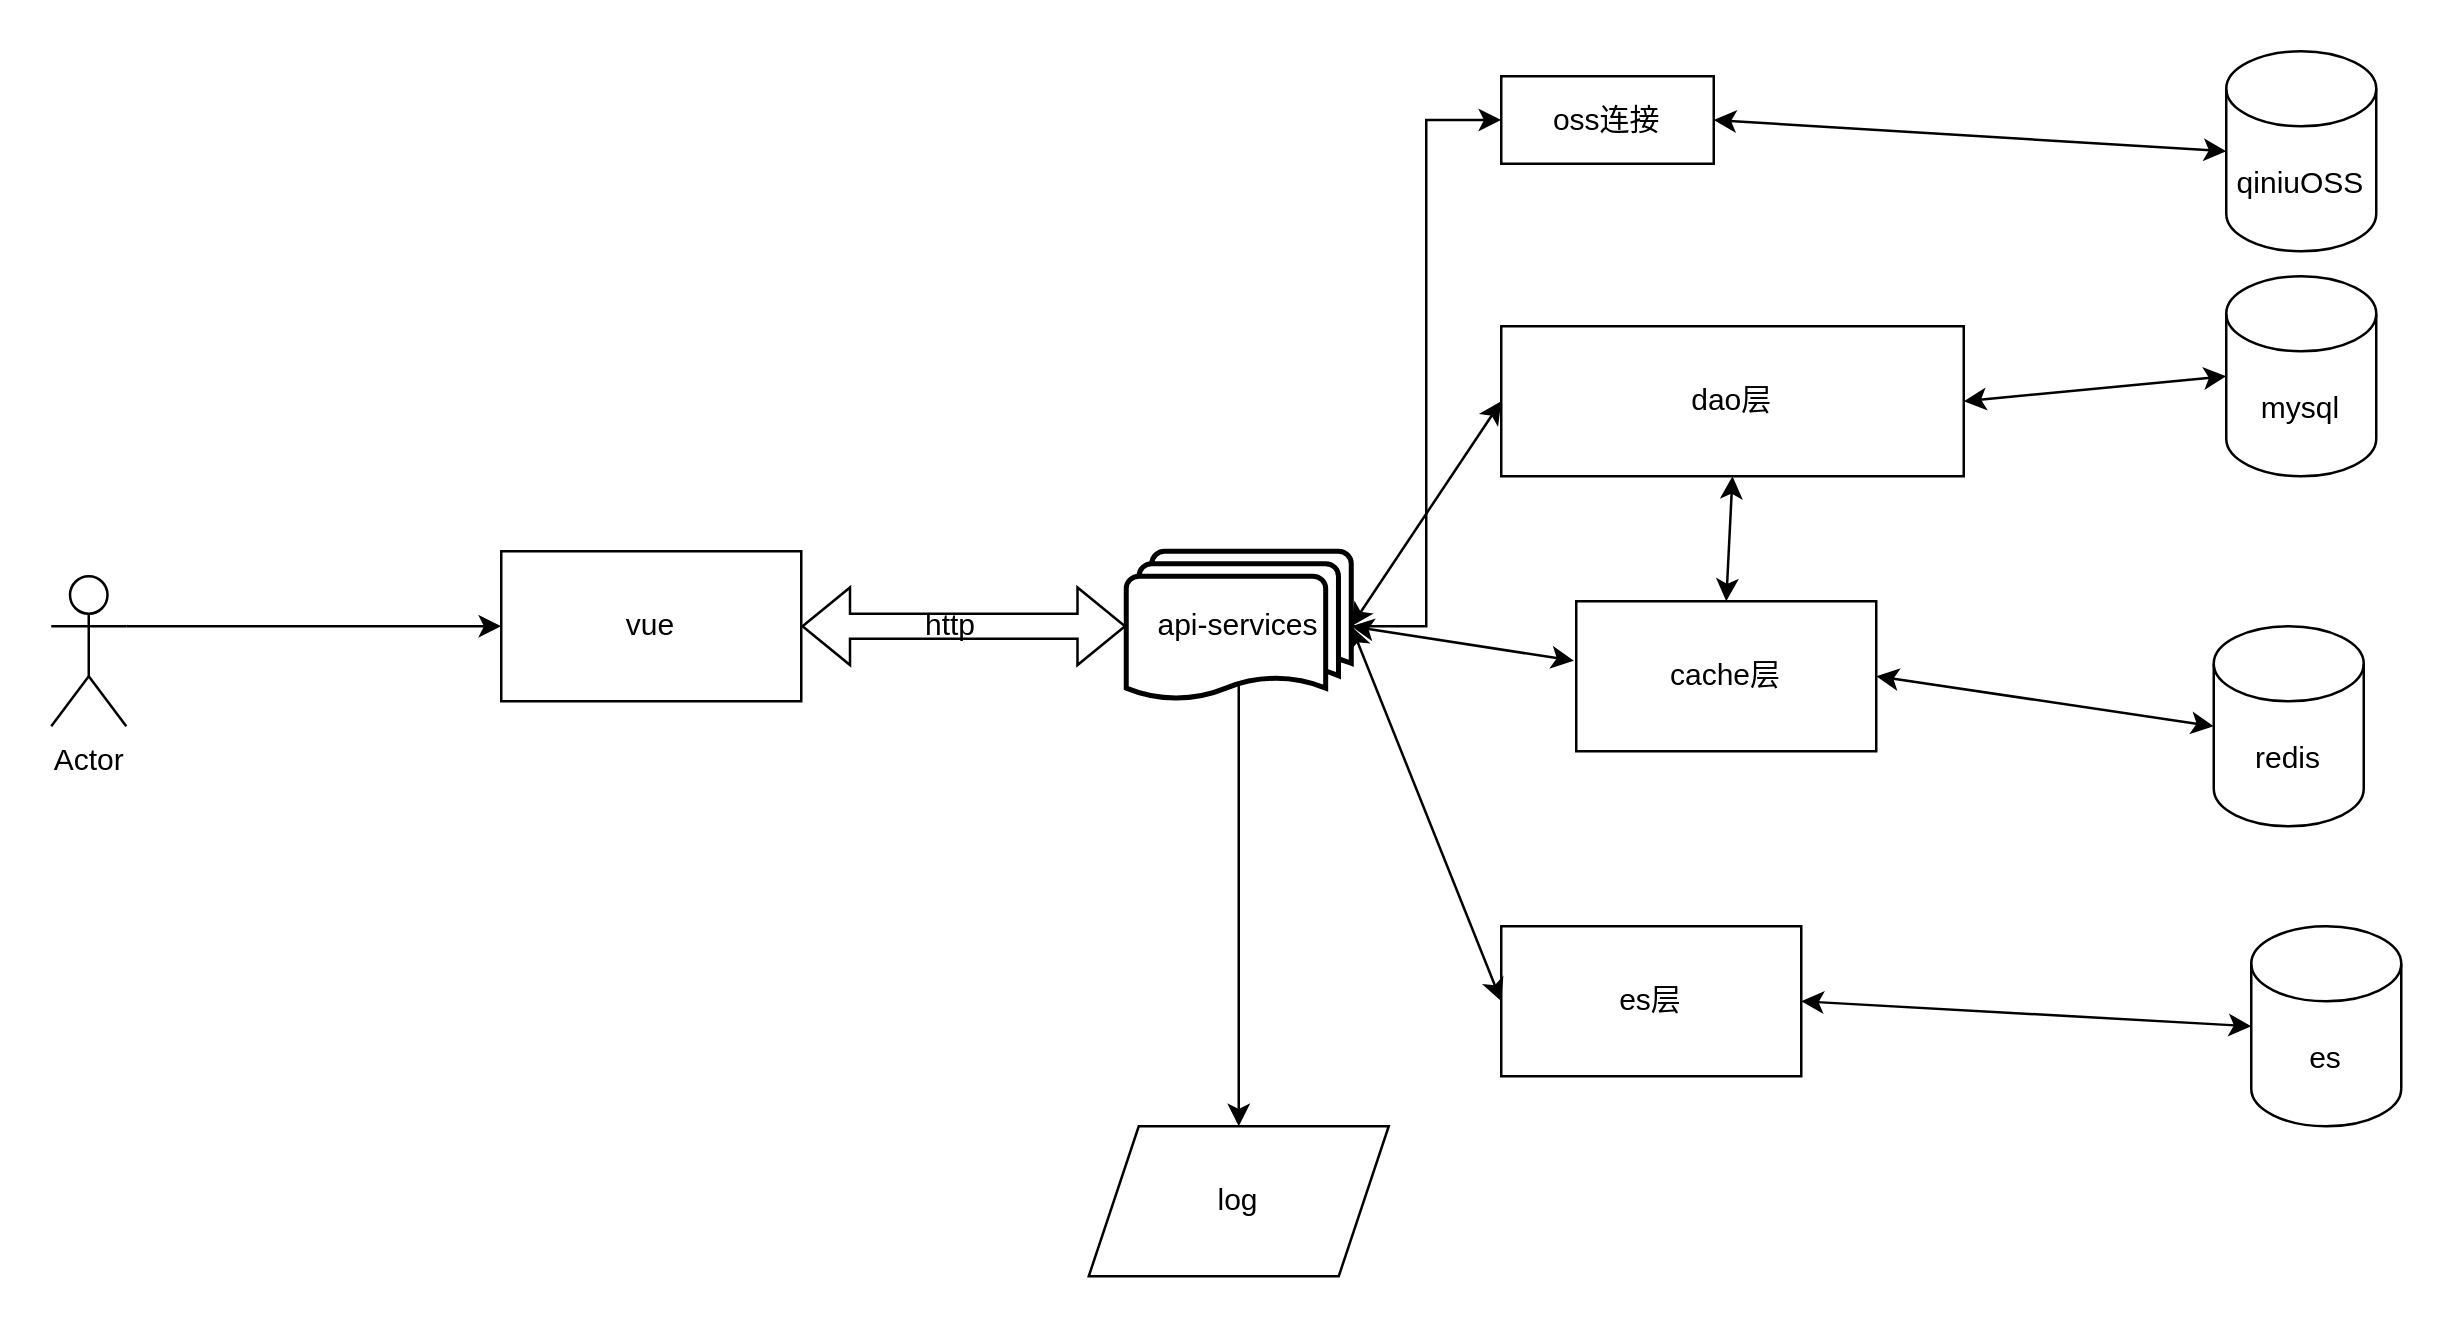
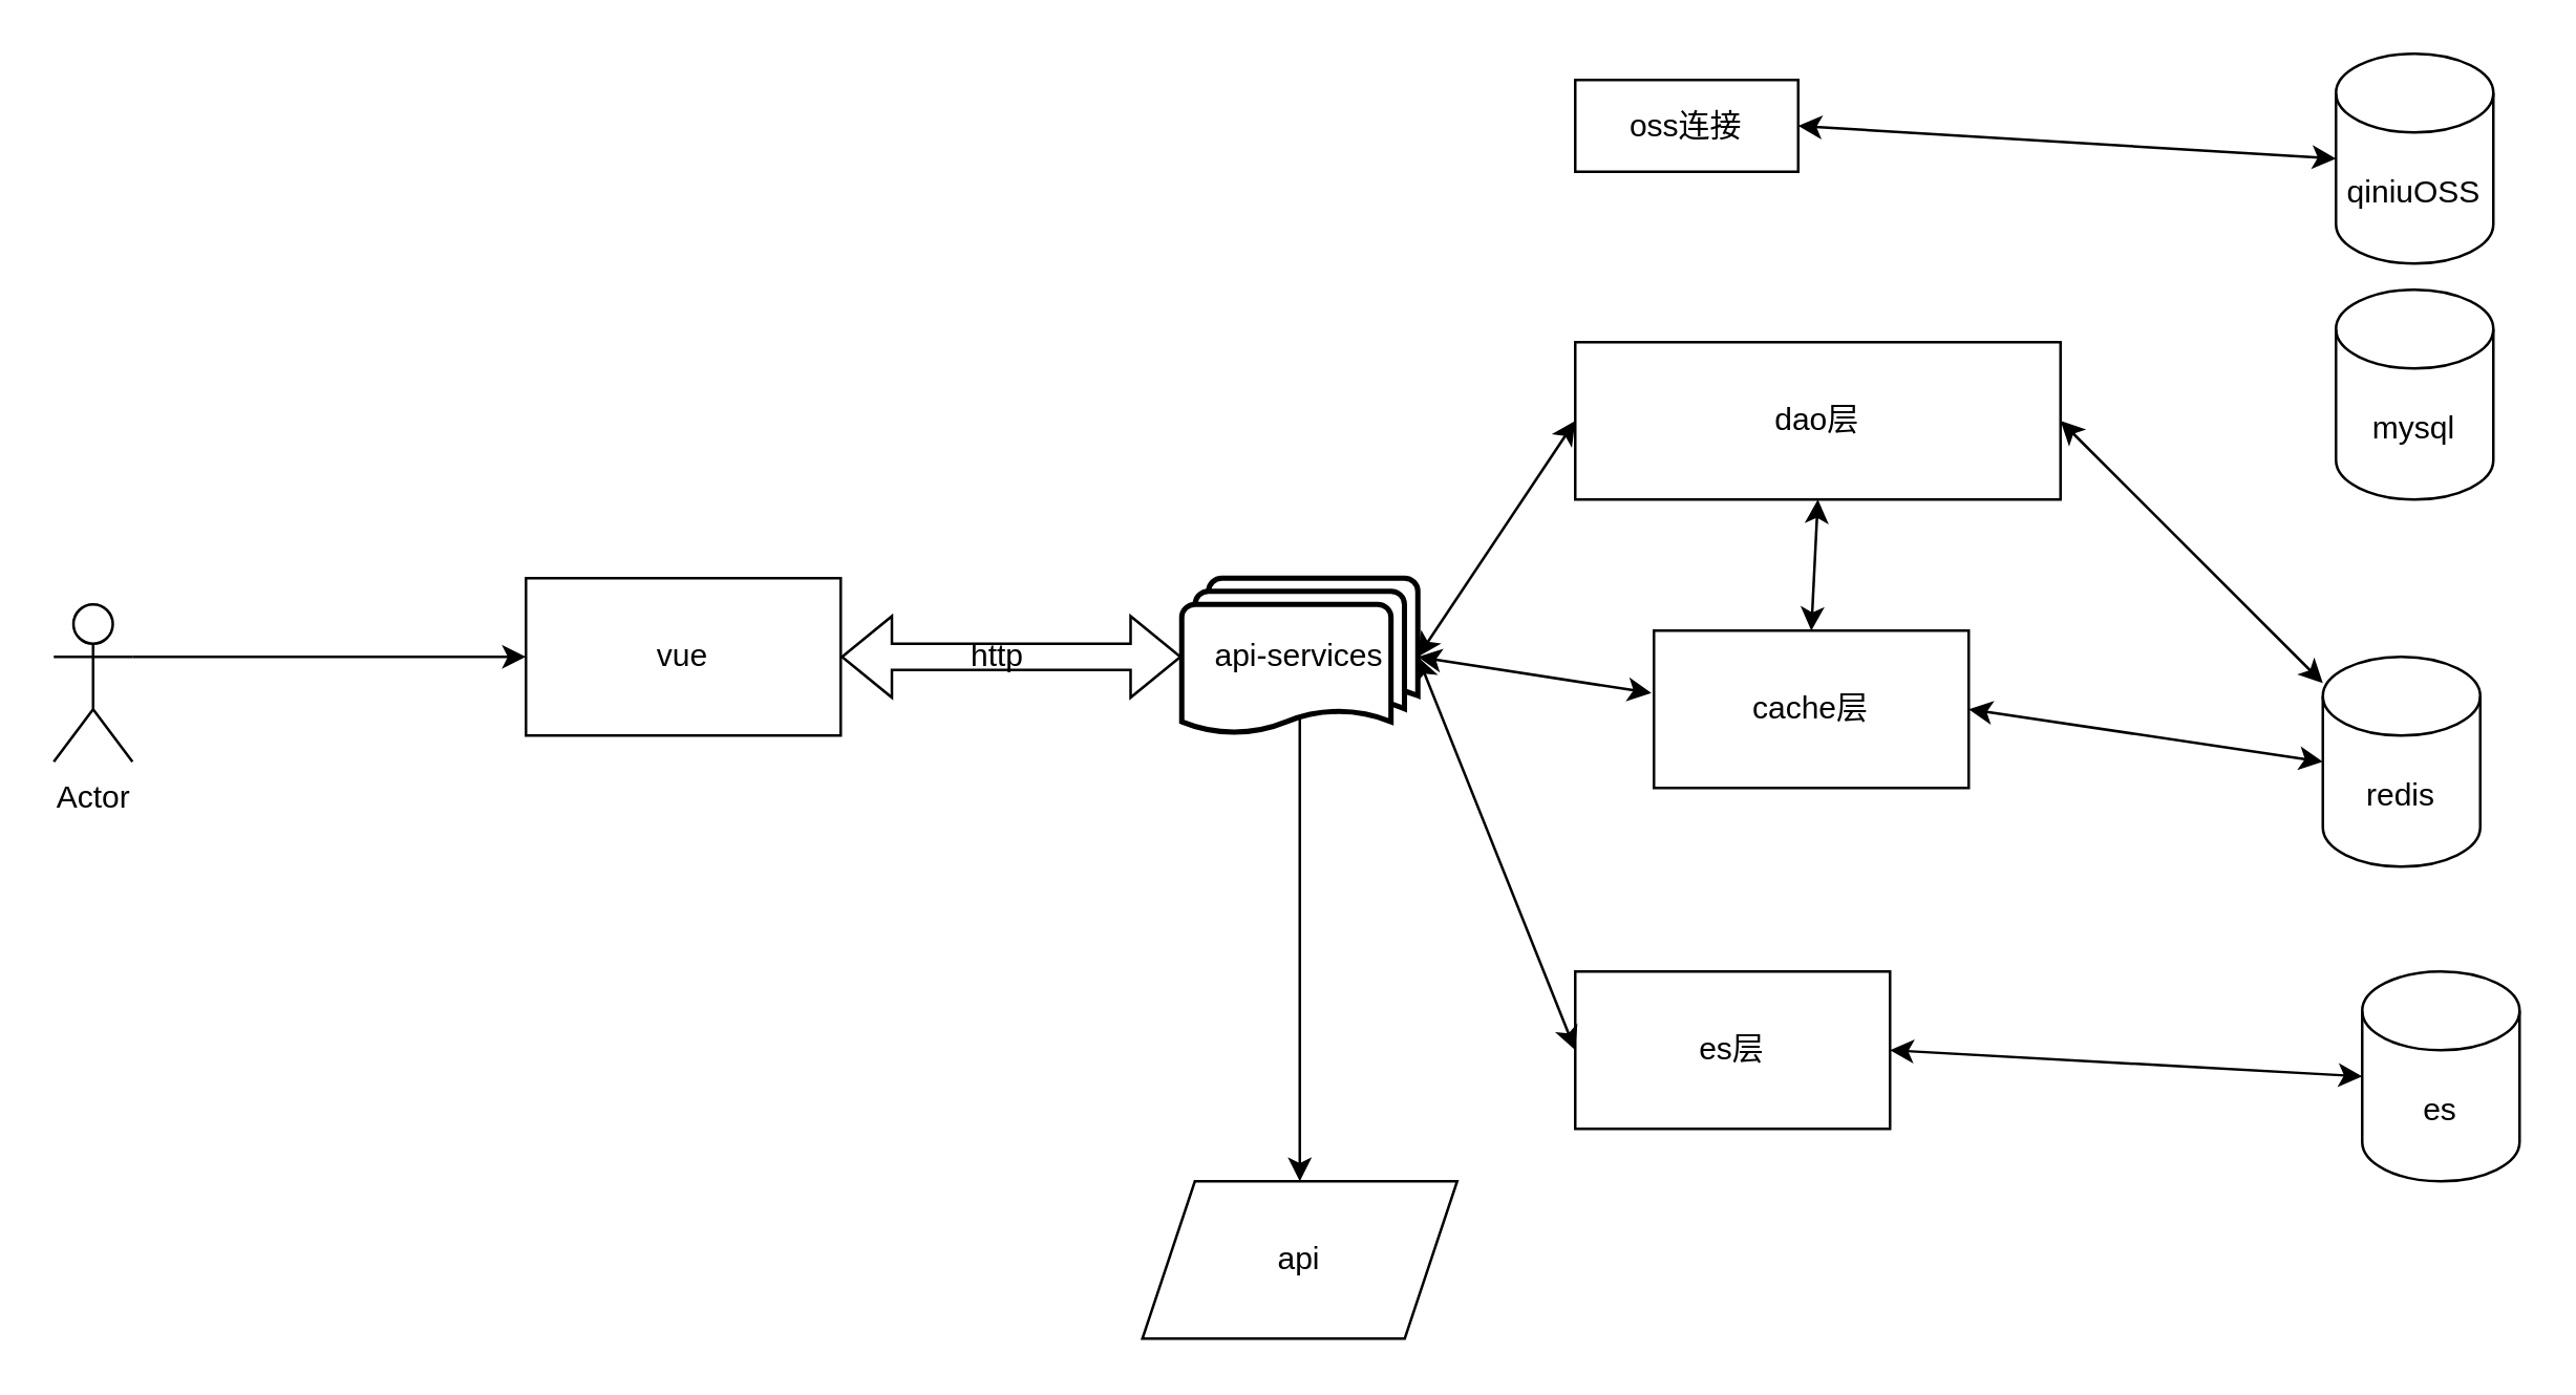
  <mxCell id="0" />
  <mxCell id="1" parent="0" />
  <mxCell id="2" value="vue" style="rounded=0;whiteSpace=wrap;html=1;" parent="1" vertex="1"><mxGeometry x="200" y="220" width="120" height="60" as="geometry" /></mxCell>
  <mxCell id="3" value="http" style="text;html=1;strokeColor=none;fillColor=none;align=center;verticalAlign=middle;whiteSpace=wrap;rounded=0;" parent="1" vertex="1"><mxGeometry x="350" y="235" width="60" height="30" as="geometry" /></mxCell>
  <mxCell id="4" style="edgeStyle=orthogonalEdgeStyle;rounded=0;orthogonalLoop=1;jettySize=auto;html=1;exitX=1;exitY=0.333;exitDx=0;exitDy=0;exitPerimeter=0;entryX=0;entryY=0.5;entryDx=0;entryDy=0;" parent="1" source="5" target="2" edge="1"><mxGeometry relative="1" as="geometry"><mxPoint x="10" y="250" as="targetPoint" /></mxGeometry></mxCell>
  <mxCell id="5" value="Actor" style="shape=umlActor;verticalLabelPosition=bottom;verticalAlign=top;html=1;outlineConnect=0;" parent="1" vertex="1"><mxGeometry x="20" y="230" width="30" height="60" as="geometry" /></mxCell>
- <mxCell id="6" style="edgeStyle=orthogonalEdgeStyle;rounded=0;orthogonalLoop=1;jettySize=auto;html=1;entryX=0;entryY=0.5;entryDx=0;entryDy=0;" parent="1" source="8" target="13" edge="1"><mxGeometry relative="1" as="geometry" /></mxCell>
  <mxCell id="7" style="edgeStyle=orthogonalEdgeStyle;rounded=0;orthogonalLoop=1;jettySize=auto;html=1;exitX=0.5;exitY=0.88;exitDx=0;exitDy=0;exitPerimeter=0;entryX=0.5;entryY=0;entryDx=0;entryDy=0;" parent="1" source="8" target="26" edge="1"><mxGeometry relative="1" as="geometry" /></mxCell>
  <mxCell id="8" value="api-services" style="strokeWidth=2;html=1;shape=mxgraph.flowchart.multi-document;whiteSpace=wrap;" parent="1" vertex="1"><mxGeometry x="450" y="220" width="90" height="60" as="geometry" /></mxCell>
  <mxCell id="9" value="" style="shape=flexArrow;endArrow=classic;startArrow=classic;html=1;rounded=0;exitX=1;exitY=0.5;exitDx=0;exitDy=0;entryX=0;entryY=0.5;entryDx=0;entryDy=0;entryPerimeter=0;" parent="1" source="2" target="8" edge="1"><mxGeometry width="100" height="100" relative="1" as="geometry"><mxPoint x="340" y="320" as="sourcePoint" /><mxPoint x="440" y="220" as="targetPoint" /></mxGeometry></mxCell>
  <mxCell id="10" value="dao层" style="rounded=0;whiteSpace=wrap;html=1;" parent="1" vertex="1"><mxGeometry x="600" y="130" width="185" height="60" as="geometry" /></mxCell>
  <mxCell id="11" value="es层" style="rounded=0;whiteSpace=wrap;html=1;" parent="1" vertex="1"><mxGeometry x="600" y="370" width="120" height="60" as="geometry" /></mxCell>
  <mxCell id="12" value="cache层" style="rounded=0;whiteSpace=wrap;html=1;" parent="1" vertex="1"><mxGeometry x="630" y="240" width="120" height="60" as="geometry" /></mxCell>
  <mxCell id="13" value="oss连接" style="rounded=0;whiteSpace=wrap;html=1;" parent="1" vertex="1"><mxGeometry x="600" y="30" width="85" height="35" as="geometry" /></mxCell>
  <mxCell id="14" value="mysql" style="shape=cylinder3;whiteSpace=wrap;html=1;boundedLbl=1;backgroundOutline=1;size=15;" parent="1" vertex="1"><mxGeometry x="890" y="110" width="60" height="80" as="geometry" /></mxCell>
  <mxCell id="15" value="es" style="shape=cylinder3;whiteSpace=wrap;html=1;boundedLbl=1;backgroundOutline=1;size=15;" parent="1" vertex="1"><mxGeometry x="900" y="370" width="60" height="80" as="geometry" /></mxCell>
  <mxCell id="16" value="redis" style="shape=cylinder3;whiteSpace=wrap;html=1;boundedLbl=1;backgroundOutline=1;size=15;" parent="1" vertex="1"><mxGeometry x="885" y="250" width="60" height="80" as="geometry" /></mxCell>
  <mxCell id="17" value="qiniuOSS" style="shape=cylinder3;whiteSpace=wrap;html=1;boundedLbl=1;backgroundOutline=1;size=15;" parent="1" vertex="1"><mxGeometry x="890" y="20" width="60" height="80" as="geometry" /></mxCell>
  <mxCell id="18" value="" style="endArrow=classic;startArrow=classic;html=1;rounded=0;exitX=1;exitY=0.5;exitDx=0;exitDy=0;exitPerimeter=0;entryX=0;entryY=0.5;entryDx=0;entryDy=0;" parent="1" source="8" target="10" edge="1"><mxGeometry width="50" height="50" relative="1" as="geometry"><mxPoint x="720" y="290" as="sourcePoint" /><mxPoint x="770" y="240" as="targetPoint" /><Array as="points" /></mxGeometry></mxCell>
  <mxCell id="19" value="" style="endArrow=classic;startArrow=classic;html=1;rounded=0;exitX=1;exitY=0.5;exitDx=0;exitDy=0;exitPerimeter=0;entryX=-0.008;entryY=0.397;entryDx=0;entryDy=0;entryPerimeter=0;" parent="1" source="8" target="12" edge="1"><mxGeometry width="50" height="50" relative="1" as="geometry"><mxPoint x="720" y="290" as="sourcePoint" /><mxPoint x="770" y="240" as="targetPoint" /></mxGeometry></mxCell>
  <mxCell id="20" value="" style="endArrow=classic;startArrow=classic;html=1;rounded=0;exitX=1;exitY=0.5;exitDx=0;exitDy=0;exitPerimeter=0;entryX=0;entryY=0.5;entryDx=0;entryDy=0;" parent="1" source="8" target="11" edge="1"><mxGeometry width="50" height="50" relative="1" as="geometry"><mxPoint x="720" y="290" as="sourcePoint" /><mxPoint x="770" y="240" as="targetPoint" /></mxGeometry></mxCell>
  <mxCell id="21" value="" style="endArrow=classic;startArrow=classic;html=1;rounded=0;exitX=0.5;exitY=1;exitDx=0;exitDy=0;entryX=0.5;entryY=0;entryDx=0;entryDy=0;" parent="1" source="10" target="12" edge="1"><mxGeometry width="50" height="50" relative="1" as="geometry"><mxPoint x="720" y="290" as="sourcePoint" /><mxPoint x="770" y="240" as="targetPoint" /></mxGeometry></mxCell>
- <mxCell id="22" value="" style="endArrow=classic;startArrow=classic;html=1;rounded=0;entryX=0;entryY=0.5;entryDx=0;entryDy=0;entryPerimeter=0;exitX=1;exitY=0.5;exitDx=0;exitDy=0;" parent="1" source="10" target="14" edge="1"><mxGeometry width="50" height="50" relative="1" as="geometry"><mxPoint x="720" y="290" as="sourcePoint" /><mxPoint x="770" y="240" as="targetPoint" /></mxGeometry></mxCell>
+ <mxCell id="22" value="" style="endArrow=classic;startArrow=classic;html=1;rounded=0;exitX=1;exitY=0.5;exitDx=0;exitDy=0;" parent="1" source="10" target="16" edge="1"><mxGeometry width="50" height="50" relative="1" as="geometry"><mxPoint x="720" y="290" as="sourcePoint" /><mxPoint x="770" y="240" as="targetPoint" /></mxGeometry></mxCell>
  <mxCell id="23" value="" style="endArrow=classic;startArrow=classic;html=1;rounded=0;entryX=0;entryY=0.5;entryDx=0;entryDy=0;entryPerimeter=0;exitX=1;exitY=0.5;exitDx=0;exitDy=0;" parent="1" source="12" target="16" edge="1"><mxGeometry width="50" height="50" relative="1" as="geometry"><mxPoint x="730" y="280" as="sourcePoint" /><mxPoint x="900" y="160" as="targetPoint" /></mxGeometry></mxCell>
  <mxCell id="24" value="" style="endArrow=classic;startArrow=classic;html=1;rounded=0;entryX=0;entryY=0.5;entryDx=0;entryDy=0;entryPerimeter=0;exitX=1;exitY=0.5;exitDx=0;exitDy=0;" parent="1" source="13" target="17" edge="1"><mxGeometry width="50" height="50" relative="1" as="geometry"><mxPoint x="740" y="180" as="sourcePoint" /><mxPoint x="910" y="170" as="targetPoint" /></mxGeometry></mxCell>
  <mxCell id="25" value="" style="endArrow=classic;startArrow=classic;html=1;rounded=0;exitX=1;exitY=0.5;exitDx=0;exitDy=0;" parent="1" source="11" edge="1"><mxGeometry width="50" height="50" relative="1" as="geometry"><mxPoint x="750" y="190" as="sourcePoint" /><mxPoint x="900" y="410" as="targetPoint" /></mxGeometry></mxCell>
- <mxCell id="26" value="log" style="shape=parallelogram;perimeter=parallelogramPerimeter;whiteSpace=wrap;html=1;fixedSize=1;" parent="1" vertex="1"><mxGeometry x="435" y="450" width="120" height="60" as="geometry" /></mxCell>
+ <mxCell id="26" value="api" style="shape=parallelogram;perimeter=parallelogramPerimeter;whiteSpace=wrap;html=1;fixedSize=1;" parent="1" vertex="1"><mxGeometry x="435" y="450" width="120" height="60" as="geometry" /></mxCell>
